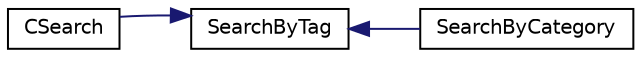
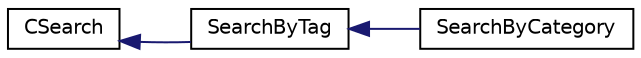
  digraph {
    rankdir=LR
    node [color=black fillcolor=white fontname=Helvetica fontsize=10 shape=record style=filled]
    edge [color=midnightblue dir=back fontname=Helvetica fontsize=10 labelfontname=Helvetica labelfontsize=10 style=solid]
    n1 [height=0.2 label=CSearch width=0.4]
    n2 [height=0.2 label=SearchByTag width=0.4]
    n3 [height=0.2 label=SearchByCategory width=0.4]
-   n2 -> n1
+   n1 -> n2
    n2 -> n3
  }
